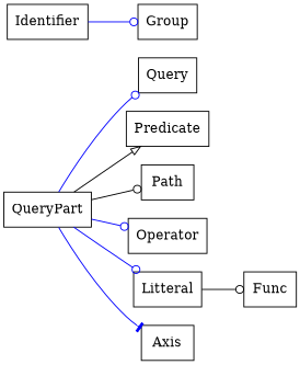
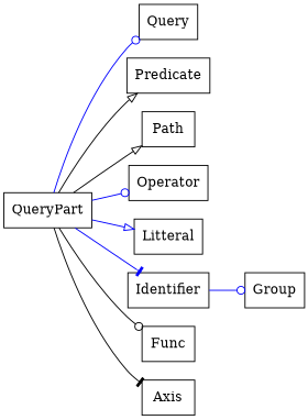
  strict digraph {
    rankdir=LR
    node [shape=record]
    edge [arrowhead=odot color=blue]
    n1 [label=QueryPart]
    n2 [label=Query]
    n3 [label=Predicate]
    n4 [label=Path]
    n5 [label=Operator]
    n6 [label=Litteral]
    n7 [label=Identifier]
    n8 [label=Func]
    n9 [label=Axis]
    n10 [label=Group]
    n1 -> n2
    n1 -> n3 [arrowhead=onormal color=black]
-   n1 -> n4 [color=black]
+   n1 -> n4 [arrowhead=onormal color=black]
    n1 -> n5
-   n1 -> n6
-   n6 -> n8 [color=black]
-   n1 -> n9 [arrowhead=tee]
+   n1 -> n6 [arrowhead=onormal]
+   n1 -> n7 [arrowhead=tee]
+   n1 -> n8 [color=black]
+   n1 -> n9 [arrowhead=tee color=black]
    n7 -> n10
  }
